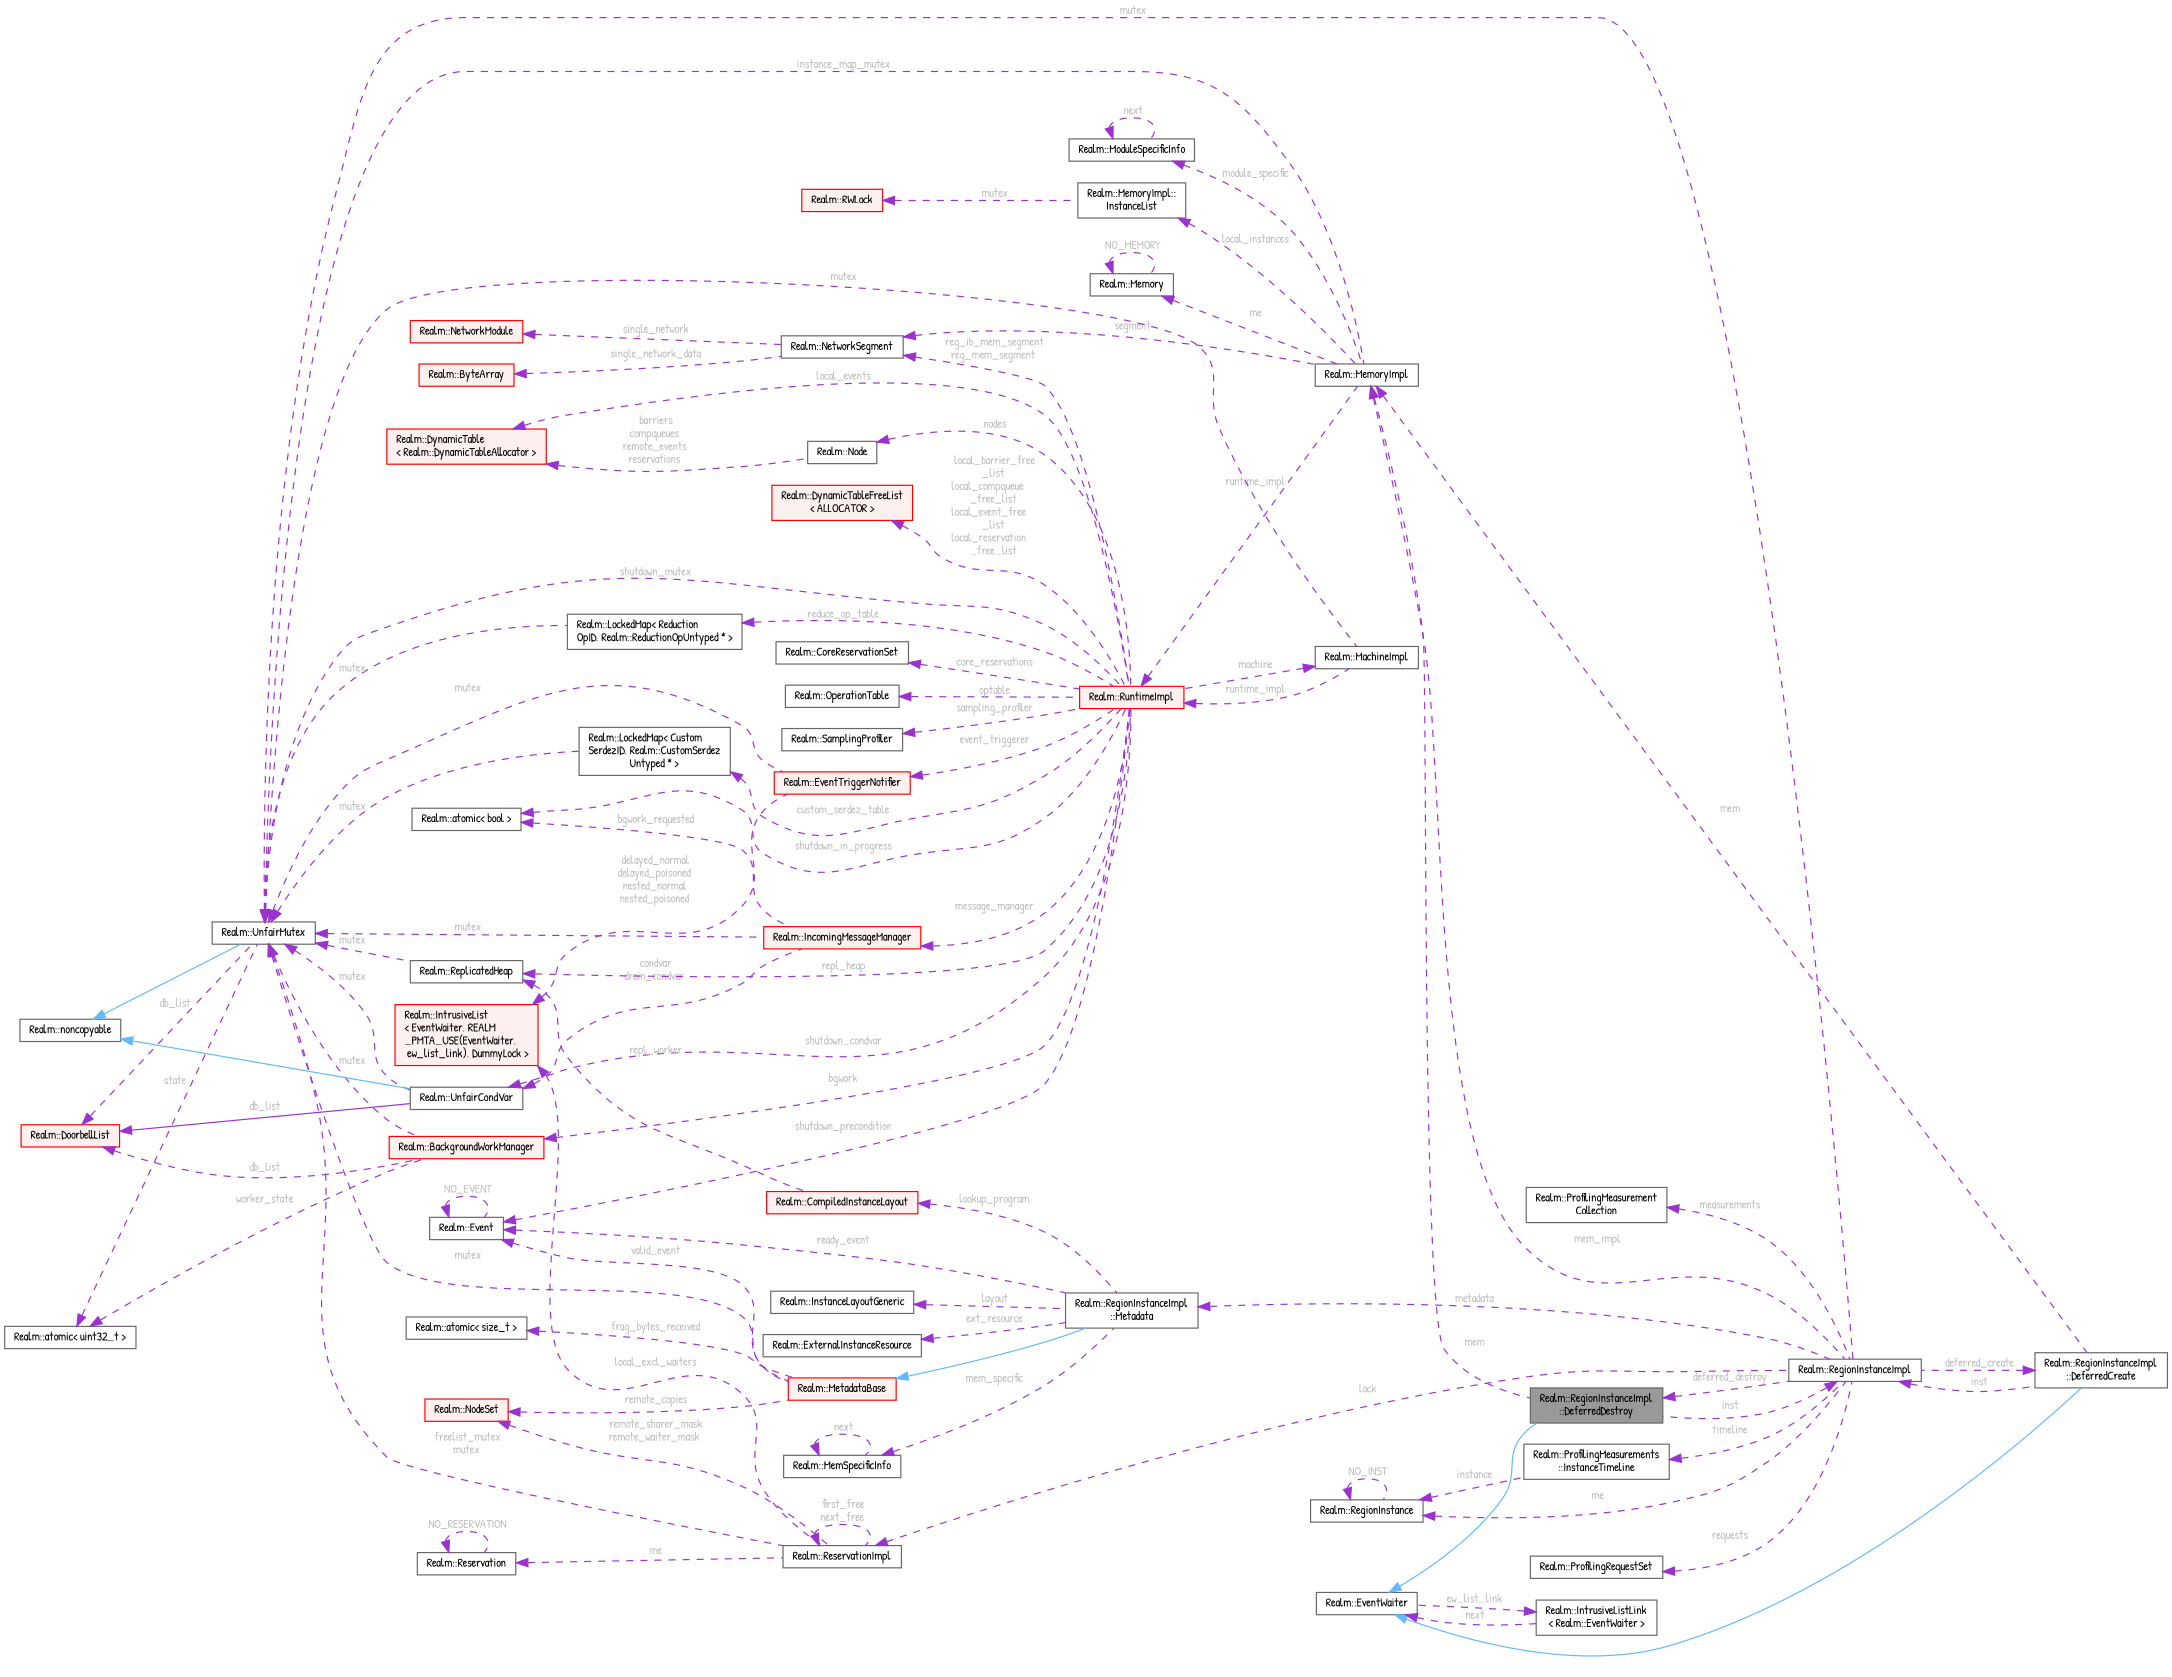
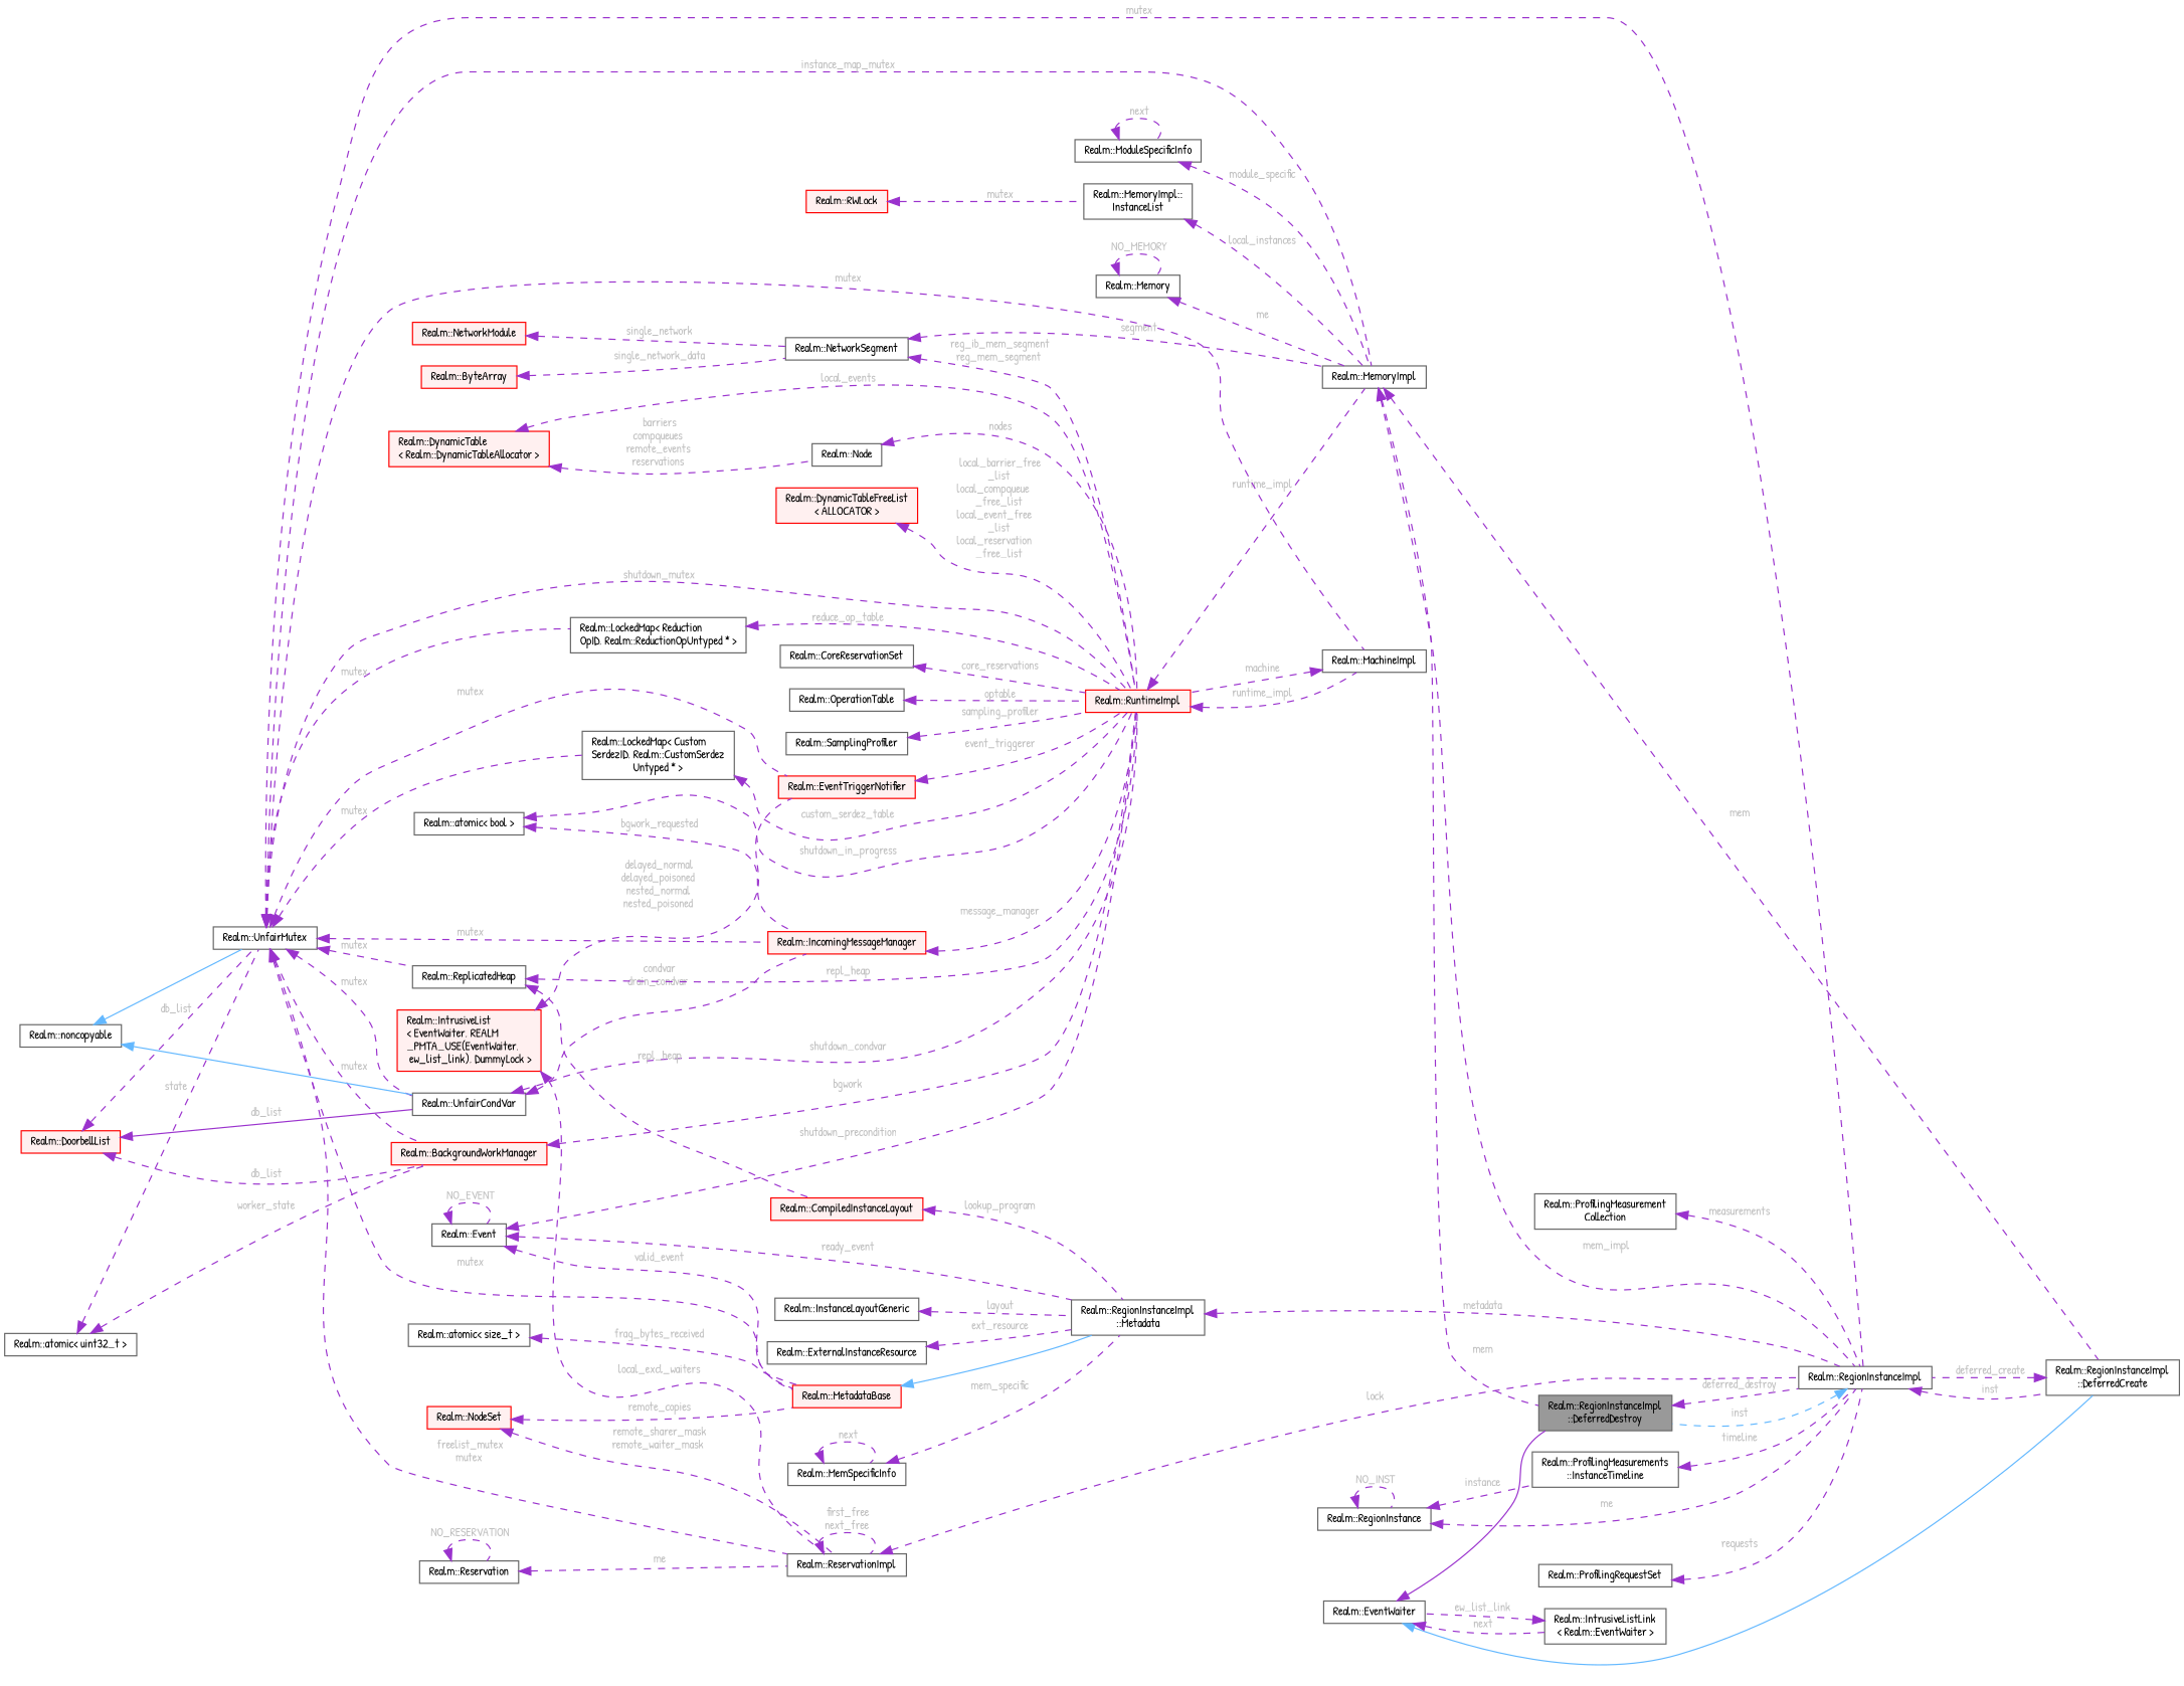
  digraph {
    fontname="Patrick Hand"
    rankdir=LR
    node [color=gray40 fillcolor=white fontname="Patrick Hand" fontsize=10 shape=box style=filled]
    edge [color=darkorchid3 dir=back fontcolor=grey fontname="Patrick Hand" fontsize=10 labelfontname=Helvetica labelfontsize=10 style=dashed]
    n1 [fillcolor=grey60 fontcolor=black height=0.2 label="Realm::RegionInstanceImpl\l::DeferredDestroy" width=0.4]
    n2 [height=0.2 label="Realm::RegionInstanceImpl" width=0.4]
    n3 [height=0.2 label="Realm::RegionInstanceImpl\l::DeferredCreate" width=0.4]
    n4 [height=0.2 label="Realm::EventWaiter" width=0.4]
    n5 [height=0.2 label="Realm::IntrusiveListLink\l\< Realm::EventWaiter \>" width=0.4]
    n6 [height=0.2 label="Realm::MemoryImpl" width=0.4]
    n7 [height=0.2 label="Realm::Memory" width=0.4]
    n8 [height=0.2 label="Realm::NetworkSegment" width=0.4]
    n9 [color=red fillcolor="#FFF0F0" height=0.2 label="Realm::RuntimeImpl" width=0.4]
    n10 [height=0.2 label="Realm::MachineImpl" width=0.4]
    n11 [color=red fillcolor="#FFF0F0" height=0.2 label="Realm::NetworkModule" width=0.4]
    n12 [color=red fillcolor="#FFF0F0" height=0.2 label="Realm::ByteArray" width=0.4]
    n13 [height=0.2 label="Realm::ModuleSpecificInfo" width=0.4]
    n14 [height=0.2 label="Realm::UnfairMutex" width=0.4]
    n15 [height=0.2 label="Realm::LockedMap\< Reduction\lOpID, Realm::ReductionOpUntyped * \>" width=0.4]
    n16 [height=0.2 label="Realm::LockedMap\< Custom\lSerdezID, Realm::CustomSerdez\lUntyped * \>" width=0.4]
    n17 [height=0.2 label="Realm::UnfairCondVar" width=0.4]
    n18 [color=red fillcolor="#FFF0F0" height=0.2 label="Realm::BackgroundWorkManager" width=0.4]
    n19 [color=red fillcolor="#FFF0F0" height=0.2 label="Realm::IncomingMessageManager" width=0.4]
    n20 [color=red fillcolor="#FFF0F0" height=0.2 label="Realm::EventTriggerNotifier" width=0.4]
    n21 [height=0.2 label="Realm::ReplicatedHeap" width=0.4]
    n22 [color=red fillcolor="#FFF0F0" height=0.2 label="Realm::MetadataBase" width=0.4]
    n23 [height=0.2 label="Realm::ReservationImpl" width=0.4]
    n24 [color=red fillcolor="#FFF0F0" height=0.2 label="Realm::CompiledInstanceLayout" width=0.4]
    n25 [height=0.2 label="Realm::RegionInstanceImpl\l::Metadata" width=0.4]
    n26 [height=0.2 label="Realm::noncopyable" width=0.4]
    n27 [height=0.2 label="Realm::atomic\< uint32_t \>" width=0.4]
    n28 [color=red fillcolor="#FFF0F0" height=0.2 label="Realm::DoorbellList" width=0.4]
    n29 [height=0.2 label="Realm::MemoryImpl::\lInstanceList" width=0.4]
    n30 [color=red fillcolor="#FFF0F0" height=0.2 label="Realm::RWLock" width=0.4]
    n31 [height=0.2 label="Realm::atomic\< size_t \>" width=0.4]
    n32 [height=0.2 label="Realm::Node" width=0.4]
    n33 [color=red fillcolor="#FFF0F0" height=0.2 label="Realm::DynamicTable\l\< Realm::DynamicTableAllocator \>" width=0.4]
    n34 [color=red fillcolor="#FFF0F0" height=0.2 label="Realm::DynamicTableFreeList\l\< ALLOCATOR \>" width=0.4]
    n35 [height=0.2 label="Realm::Event" width=0.4]
    n36 [height=0.2 label="Realm::atomic\< bool \>" width=0.4]
    n37 [height=0.2 label="Realm::CoreReservationSet" width=0.4]
    n38 [color=red fillcolor="#FFF0F0" height=0.2 label="Realm::IntrusiveList\l\< EventWaiter, REALM\l_PMTA_USE(EventWaiter,\l ew_list_link), DummyLock \>" width=0.4]
    n39 [height=0.2 label="Realm::OperationTable" width=0.4]
    n40 [height=0.2 label="Realm::SamplingProfiler" width=0.4]
    n41 [height=0.2 label="Realm::RegionInstance" width=0.4]
    n42 [height=0.2 label="Realm::ProfilingMeasurements\l::InstanceTimeline" width=0.4]
    n43 [height=0.2 label="Realm::ProfilingRequestSet" width=0.4]
    n44 [height=0.2 label="Realm::ProfilingMeasurement\lCollection" width=0.4]
    n45 [color=red fillcolor="#FFF0F0" height=0.2 label="Realm::NodeSet" width=0.4]
    n46 [height=0.2 label="Realm::InstanceLayoutGeneric" width=0.4]
    n47 [height=0.2 label="Realm::ExternalInstanceResource" width=0.4]
    n48 [height=0.2 label="Realm::MemSpecificInfo" width=0.4]
    n49 [height=0.2 label="Realm::Reservation" width=0.4]
    n1 -> n2 [label=" deferred_destroy"]
-   n2 -> n1 [label=" inst"]
+   n2 -> n1 [color=steelblue1 label=" inst"]
    n2 -> n3 [label=" inst"]
    n3 -> n2 [label=" deferred_create"]
-   n4 -> n1 [color=steelblue1 style=solid fontcolor=""]
+   n4 -> n1 [style=solid fontcolor=""]
    n4 -> n3 [color=steelblue1 style=solid fontcolor=""]
    n4 -> n5 [label=" next"]
    n5 -> n4 [label=" ew_list_link"]
    n6 -> n1 [label=" mem"]
    n6 -> n2 [label=" mem_impl"]
    n6 -> n3 [label=" mem"]
    n7 -> n6 [label=" me"]
    n7 -> n7 [label=" NO_MEMORY"]
    n8 -> n6 [label=" segment"]
    n8 -> n9 [label=" reg_ib_mem_segment\nreg_mem_segment"]
    n9 -> n6 [label=" runtime_impl"]
    n9 -> n10 [label=" runtime_impl"]
    n10 -> n9 [label=" machine"]
    n11 -> n8 [label=" single_network"]
    n12 -> n8 [label=" single_network_data"]
    n13 -> n6 [label=" module_specific"]
    n13 -> n13 [label=" next"]
    n14 -> n2 [label=" mutex"]
    n14 -> n6 [label=" instance_map_mutex"]
    n14 -> n9 [label=" shutdown_mutex"]
    n14 -> n10 [label=" mutex"]
    n14 -> n15 [label=" mutex"]
    n14 -> n16 [label=" mutex"]
    n14 -> n17 [label=" mutex"]
    n14 -> n18 [label=" mutex"]
    n14 -> n19 [label=" mutex"]
    n14 -> n20 [label=" mutex"]
    n14 -> n21 [label=" mutex"]
    n14 -> n22 [label=" mutex"]
    n14 -> n23 [label=" freelist_mutex\nmutex"]
    n15 -> n9 [label=" reduce_op_table"]
    n16 -> n9 [label=" custom_serdez_table"]
    n17 -> n9 [label=" shutdown_condvar"]
    n17 -> n19 [label=" condvar\ndrain_condvar"]
    n18 -> n9 [label=" bgwork"]
    n19 -> n9 [label=" message_manager"]
    n20 -> n9 [label=" event_triggerer"]
    n21 -> n9 [label=" repl_heap"]
-   n21 -> n24 [label=" repl_worker"]
+   n21 -> n24 [label=" repl_heap"]
    n22 -> n25 [color=steelblue1 style=solid fontcolor=""]
    n23 -> n2 [label=" lock"]
    n23 -> n23 [label=" first_free\nnext_free"]
    n24 -> n25 [label=" lookup_program"]
    n25 -> n2 [label=" metadata"]
    n26 -> n14 [color=steelblue1 style=solid fontcolor=""]
    n26 -> n17 [color=steelblue1 style=solid fontcolor=""]
    n27 -> n14 [label=" state"]
    n27 -> n18 [label=" worker_state"]
    n28 -> n14 [label=" db_list"]
    n28 -> n17 [label=" db_list" style=solid]
    n28 -> n18 [label=" db_list"]
    n29 -> n6 [label=" local_instances"]
    n30 -> n29 [label=" mutex"]
    n31 -> n22 [label=" frag_bytes_received"]
    n32 -> n9 [label=" nodes"]
    n33 -> n9 [label=" local_events"]
    n33 -> n32 [label=" barriers\ncompqueues\nremote_events\nreservations"]
    n34 -> n9 [label=" local_barrier_free\l_list\nlocal_compqueue\l_free_list\nlocal_event_free\l_list\nlocal_reservation\l_free_list"]
    n35 -> n9 [label=" shutdown_precondition"]
    n35 -> n22 [label=" valid_event"]
    n35 -> n25 [label=" ready_event"]
    n35 -> n35 [label=" NO_EVENT"]
    n36 -> n9 [label=" shutdown_in_progress"]
    n36 -> n19 [label=" bgwork_requested"]
    n37 -> n9 [label=" core_reservations"]
    n38 -> n20 [label=" delayed_normal\ndelayed_poisoned\nnested_normal\nnested_poisoned"]
    n38 -> n23 [label=" local_excl_waiters"]
    n39 -> n9 [label=" optable"]
    n40 -> n9 [label=" sampling_profiler"]
    n41 -> n2 [label=" me"]
    n41 -> n41 [label=" NO_INST"]
    n41 -> n42 [label=" instance"]
    n42 -> n2 [label=" timeline"]
    n43 -> n2 [label=" requests"]
    n44 -> n2 [label=" measurements"]
    n45 -> n22 [label=" remote_copies"]
    n45 -> n23 [label=" remote_sharer_mask\nremote_waiter_mask"]
    n46 -> n25 [label=" layout"]
    n47 -> n25 [label=" ext_resource"]
    n48 -> n25 [label=" mem_specific"]
    n48 -> n48 [label=" next"]
    n49 -> n23 [label=" me"]
    n49 -> n49 [label=" NO_RESERVATION"]
  }
